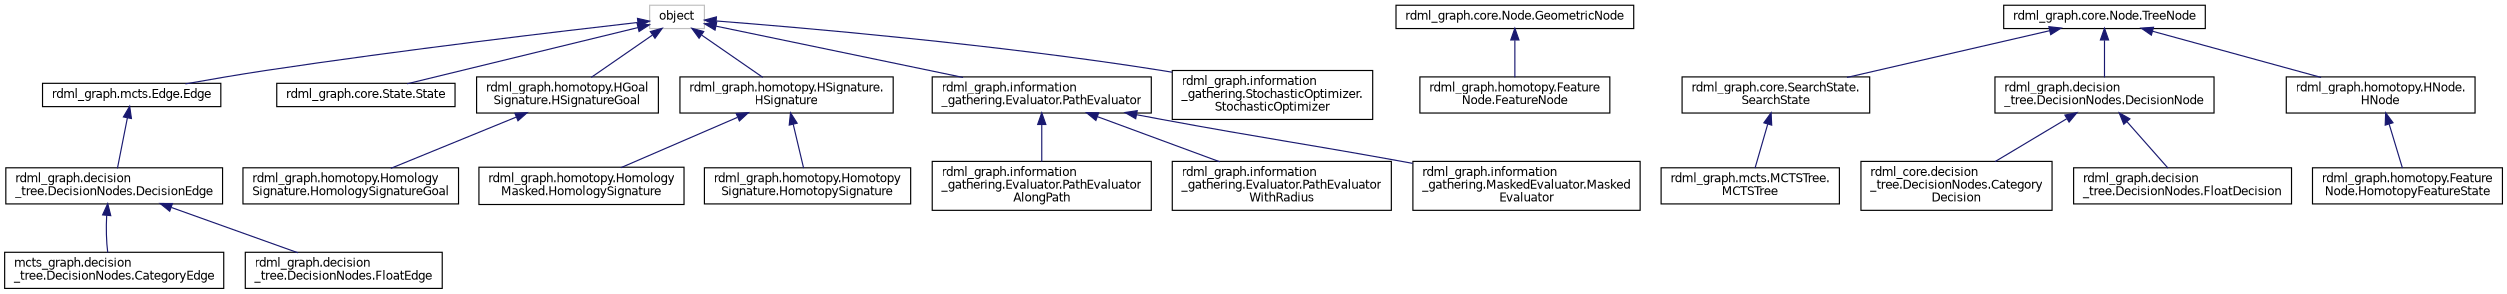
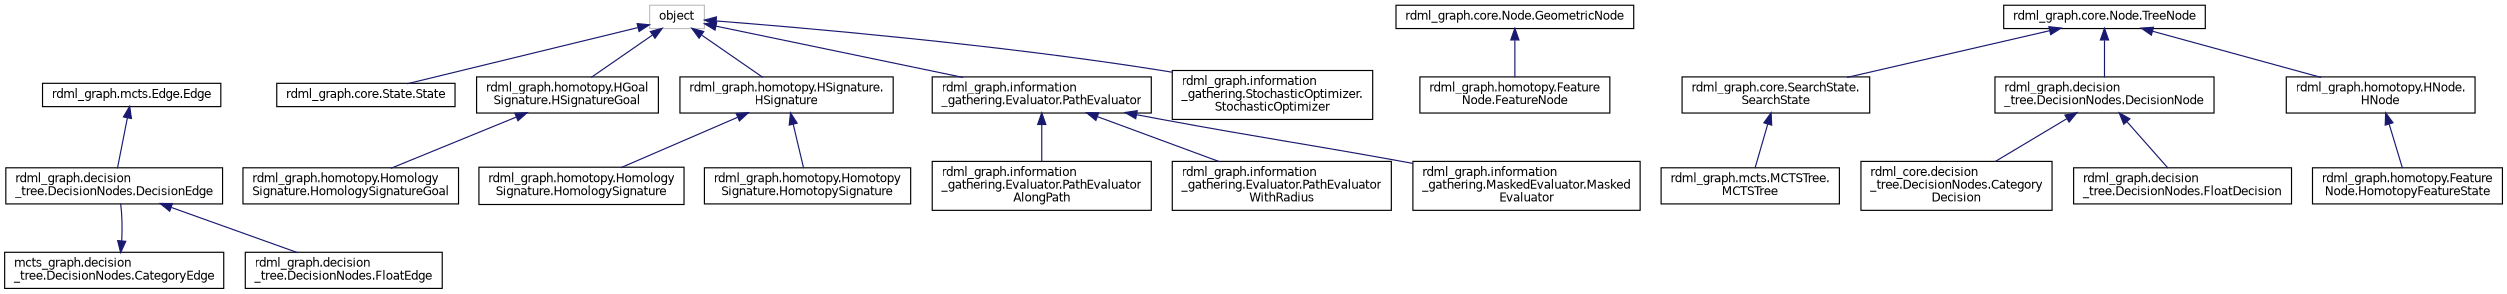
  digraph {
    rankdir=TB
    node [color=black fillcolor=white fontname=Helvetica fontsize=10 shape=record style=filled]
    edge [color=midnightblue dir=back fontname=Helvetica fontsize=10 labelfontname=Helvetica labelfontsize=10 style=solid]
    n1 [color=grey75 height=0.2 label=object width=0.4]
    n2 [height=0.2 label="rdml_graph.mcts.Edge.Edge" width=0.4]
    n3 [height=0.2 label="rdml_graph.core.State.State" width=0.4]
    n4 [height=0.2 label="rdml_graph.homotopy.HGoal\lSignature.HSignatureGoal" width=0.4]
    n5 [height=0.2 label="rdml_graph.homotopy.HSignature.\lHSignature" width=0.4]
    n6 [height=0.2 label="rdml_graph.information\l_gathering.Evaluator.PathEvaluator" width=0.4]
    n7 [height=0.2 label="rdml_graph.information\l_gathering.StochasticOptimizer.\lStochasticOptimizer" width=0.4]
    n8 [height=0.2 label="rdml_graph.decision\l_tree.DecisionNodes.DecisionEdge" width=0.4]
    n9 [height=0.2 label="rdml_graph.homotopy.Homology\lSignature.HomologySignatureGoal" width=0.4]
-   n10 [height=0.2 label="rdml_graph.homotopy.Homology\lMasked.HomologySignature" width=0.4]
+   n10 [height=0.2 label="rdml_graph.homotopy.Homology\lSignature.HomologySignature" width=0.4]
    n11 [height=0.2 label="rdml_graph.homotopy.Homotopy\lSignature.HomotopySignature" width=0.4]
    n12 [height=0.2 label="rdml_graph.information\l_gathering.Evaluator.PathEvaluator\lAlongPath" width=0.4]
    n13 [height=0.2 label="rdml_graph.information\l_gathering.Evaluator.PathEvaluator\lWithRadius" width=0.4]
    n14 [height=0.2 label="rdml_graph.information\l_gathering.MaskedEvaluator.Masked\lEvaluator" width=0.4]
    n15 [height=0.2 label="mcts_graph.decision\l_tree.DecisionNodes.CategoryEdge" width=0.4]
    n16 [height=0.2 label="rdml_graph.decision\l_tree.DecisionNodes.FloatEdge" width=0.4]
    n17 [height=0.2 label="rdml_graph.core.Node.GeometricNode" width=0.4]
    n18 [height=0.2 label="rdml_graph.homotopy.Feature\lNode.FeatureNode" width=0.4]
    n19 [height=0.2 label="rdml_graph.core.Node.TreeNode" width=0.4]
    n20 [height=0.2 label="rdml_graph.core.SearchState.\lSearchState" width=0.4]
    n21 [height=0.2 label="rdml_graph.decision\l_tree.DecisionNodes.DecisionNode" width=0.4]
    n22 [height=0.2 label="rdml_graph.homotopy.HNode.\lHNode" width=0.4]
    n23 [height=0.2 label="rdml_graph.mcts.MCTSTree.\lMCTSTree" width=0.4]
    n24 [height=0.2 label="rdml_core.decision\l_tree.DecisionNodes.Category\lDecision" width=0.4]
    n25 [height=0.2 label="rdml_graph.decision\l_tree.DecisionNodes.FloatDecision" width=0.4]
    n26 [height=0.2 label="rdml_graph.homotopy.Feature\lNode.HomotopyFeatureState" width=0.4]
-   n1 -> n2
    n1 -> n3
    n1 -> n4
    n1 -> n5
    n1 -> n6
    n1 -> n7
    n2 -> n8
    n4 -> n9
    n5 -> n10
    n5 -> n11
    n6 -> n12
    n6 -> n13
    n6 -> n14
-   n8 -> n15
+   n15 -> n8
    n8 -> n16
    n17 -> n18
    n19 -> n20
    n19 -> n21
    n19 -> n22
    n20 -> n23
    n21 -> n24
    n21 -> n25
    n22 -> n26
  }
